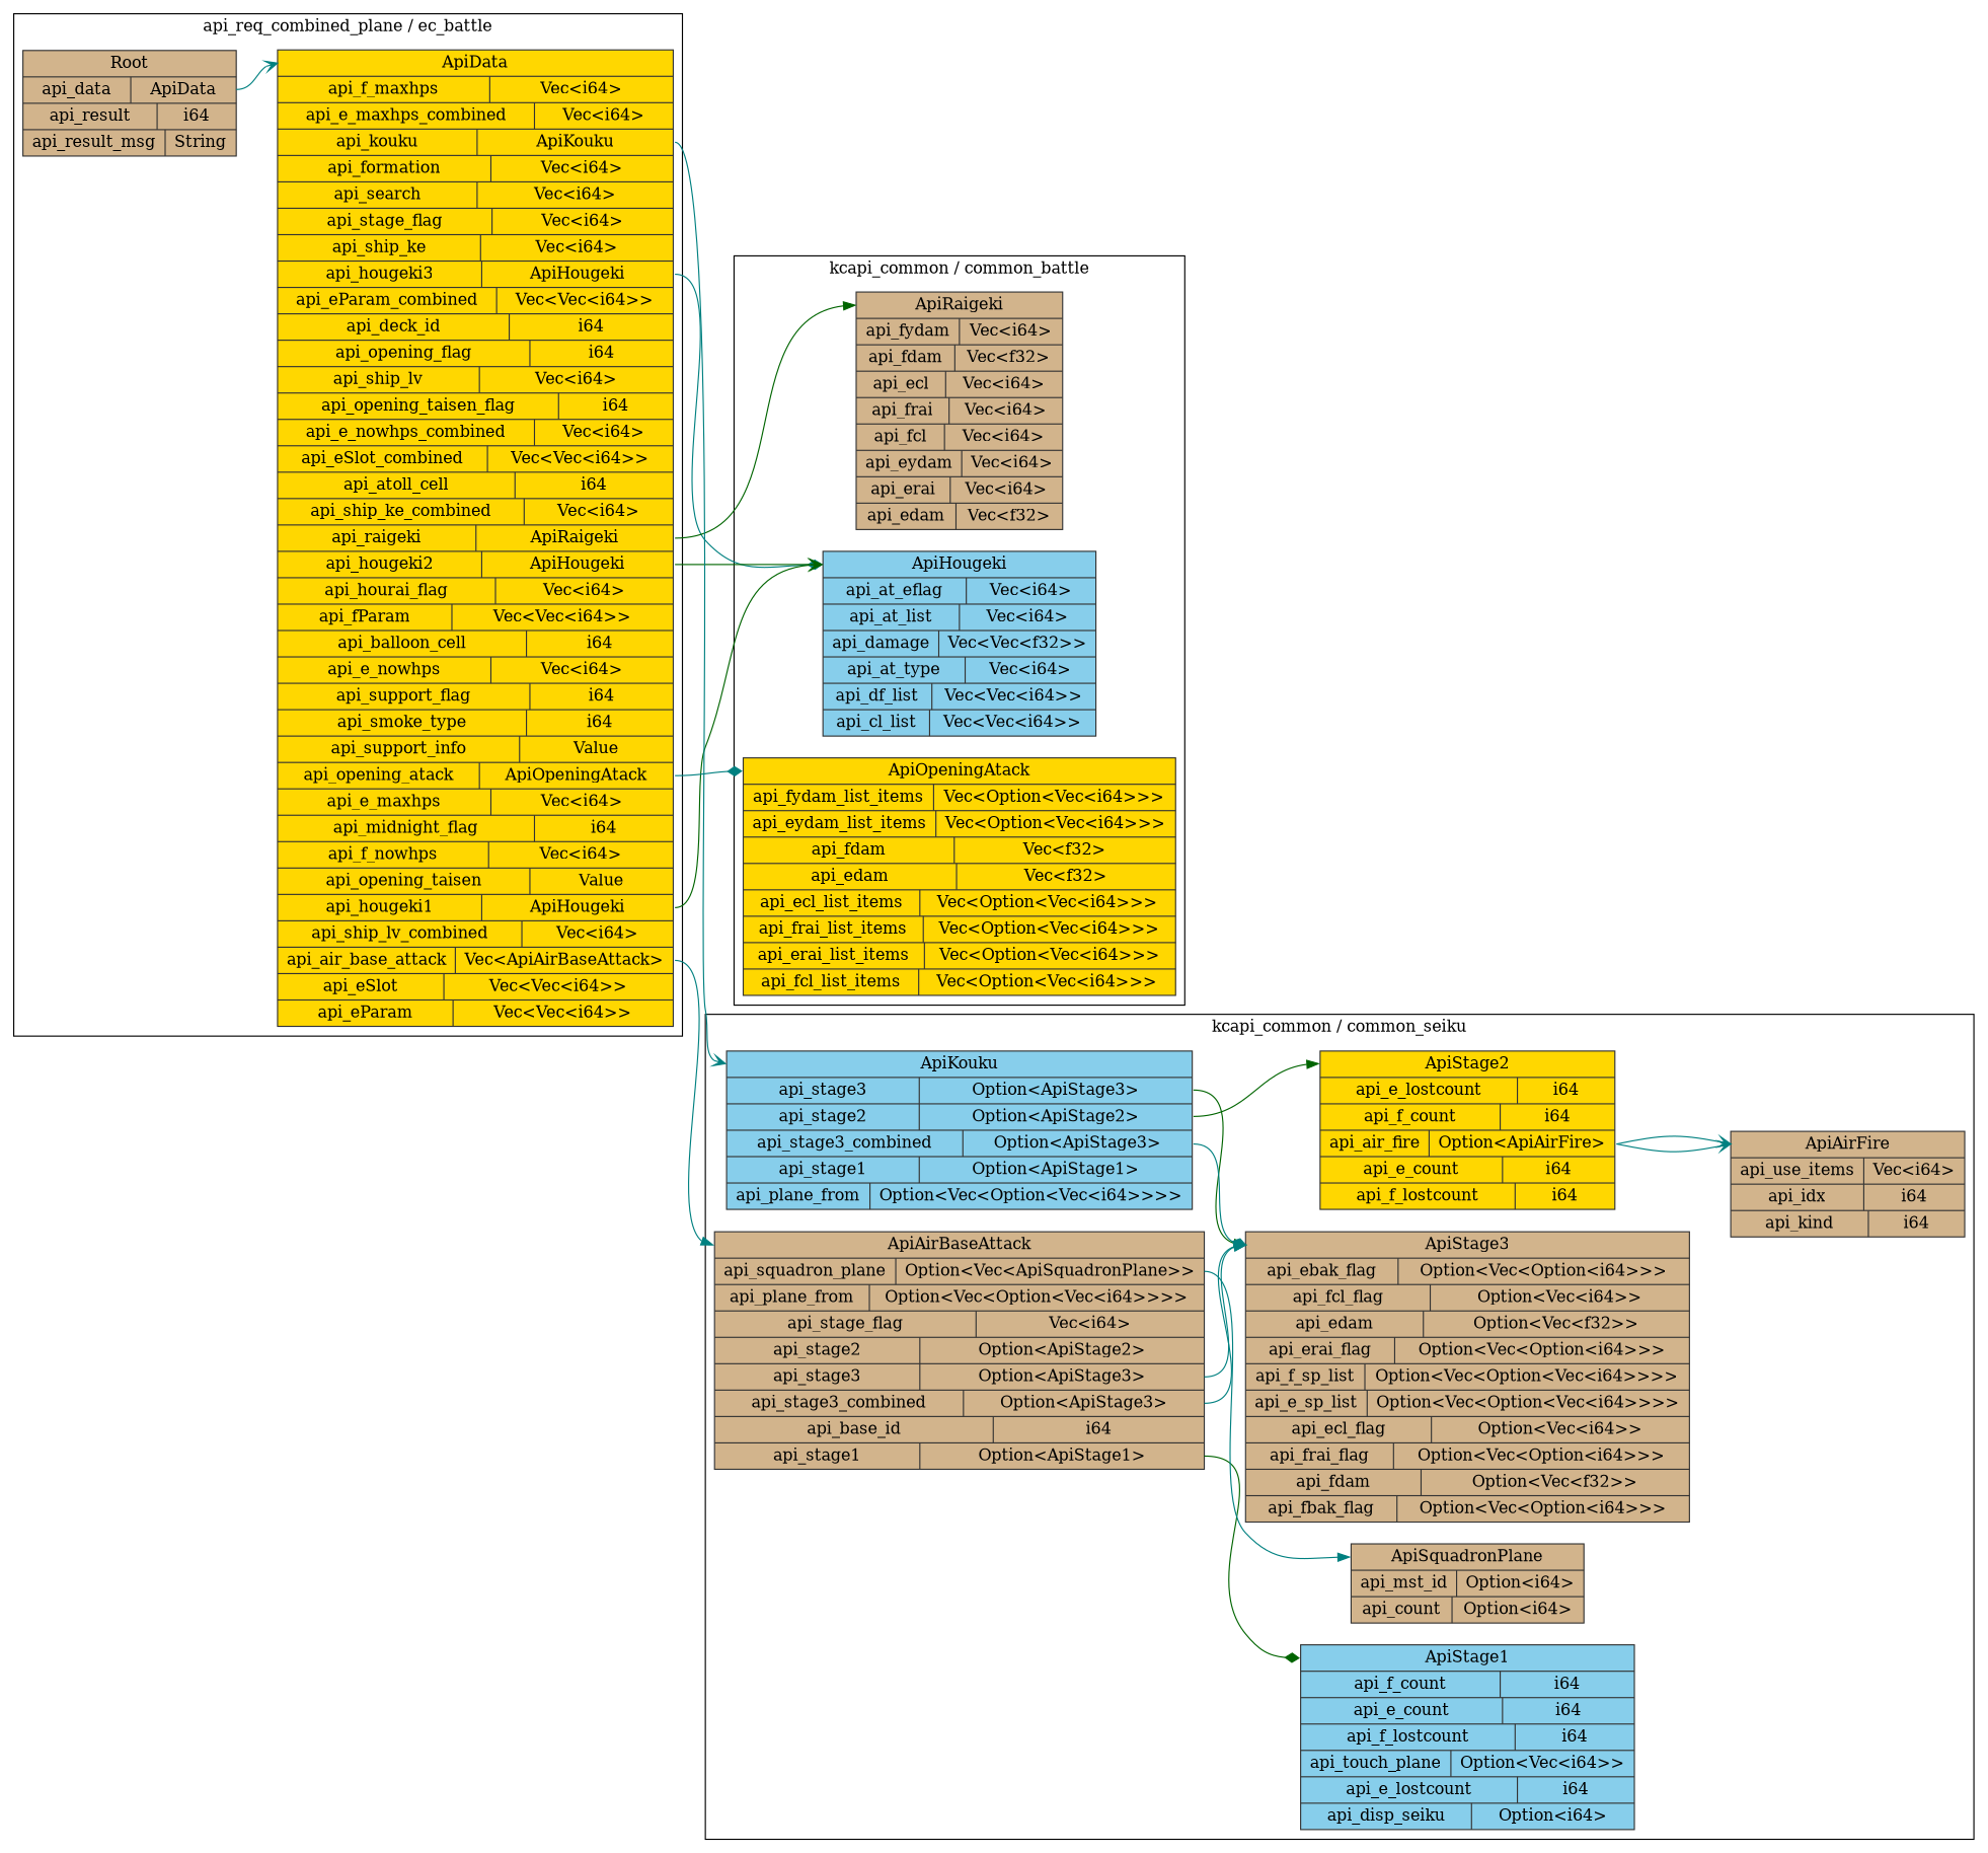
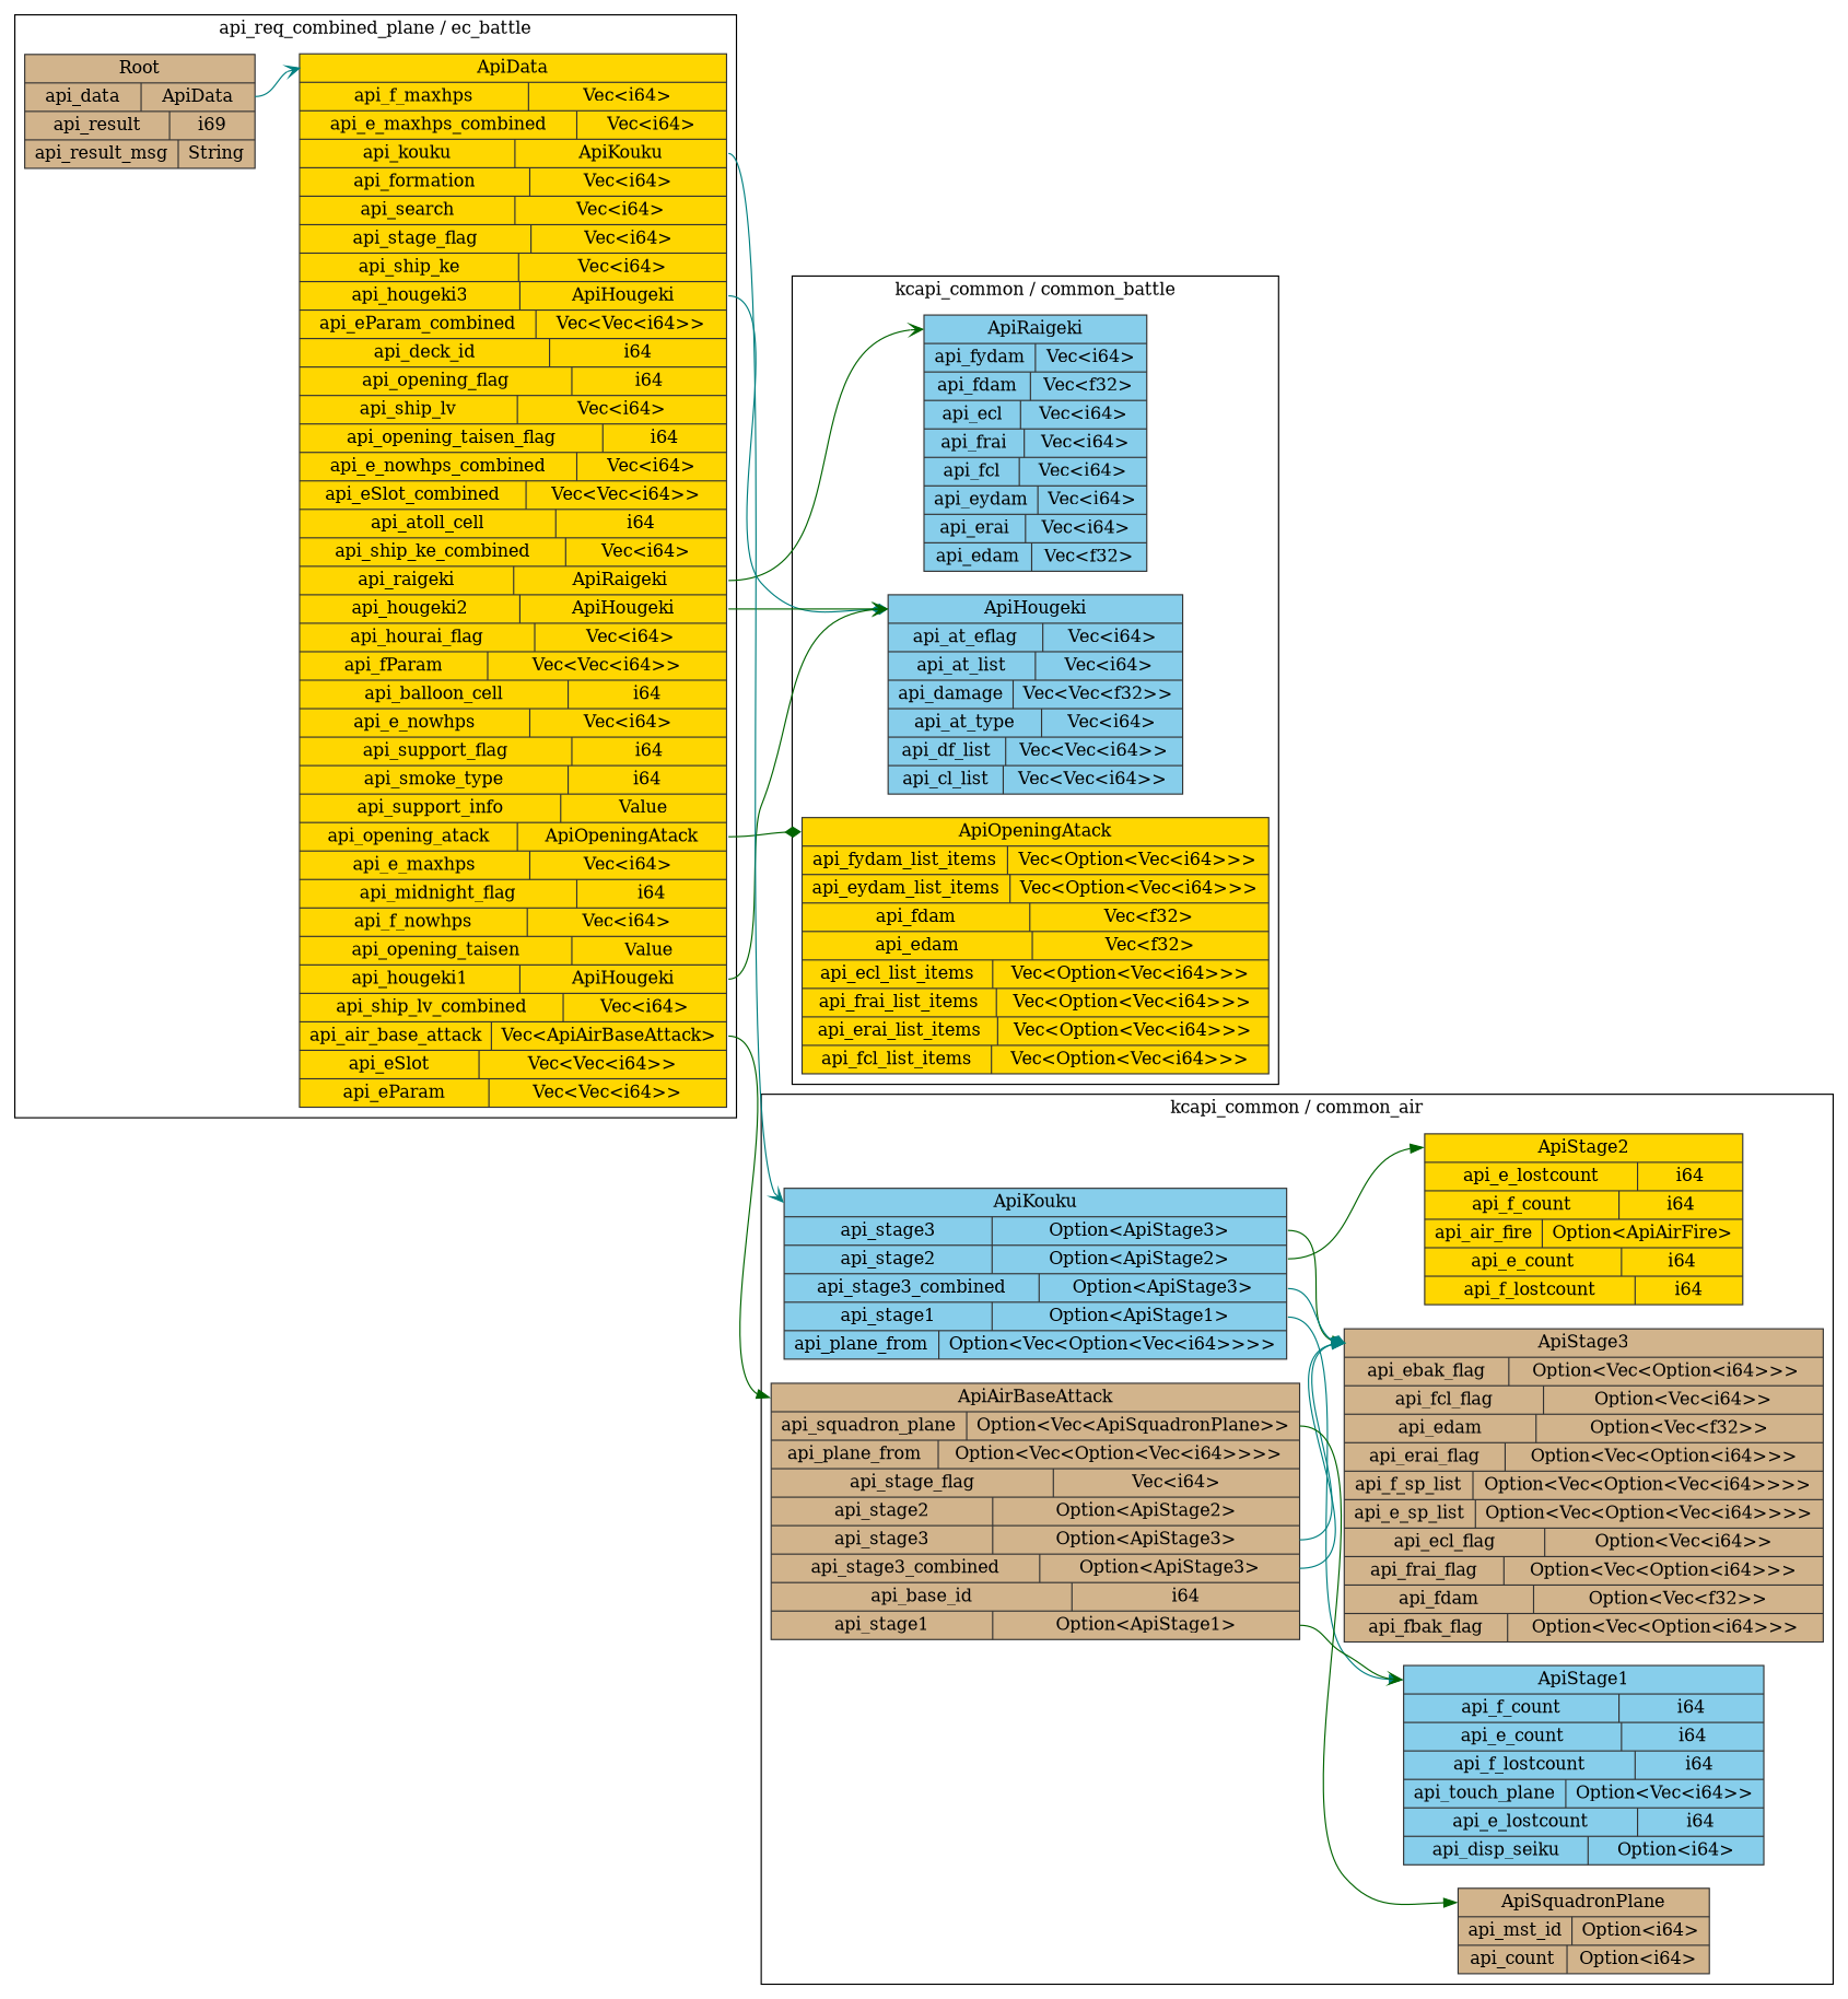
  digraph {
    rankdir=LR
    node [color=gray20 fillcolor=tan shape=record style="solid,filled"]
    edge [arrowhead=vee color=teal headport="ApiStage3:w" tailport="api_stage3:e"]
    n1 [fillcolor=gold label="<ApiData> ApiData  | { api_f_maxhps | <api_f_maxhps> Vec\<i64\> } | { api_e_maxhps_combined | <api_e_maxhps_combined> Vec\<i64\> } | { api_kouku | <api_kouku> ApiKouku } | { api_formation | <api_formation> Vec\<i64\> } | { api_search | <api_search> Vec\<i64\> } | { api_stage_flag | <api_stage_flag> Vec\<i64\> } | { api_ship_ke | <api_ship_ke> Vec\<i64\> } | { api_hougeki3 | <api_hougeki3> ApiHougeki } | { api_eParam_combined | <api_eParam_combined> Vec\<Vec\<i64\>\> } | { api_deck_id | <api_deck_id> i64 } | { api_opening_flag | <api_opening_flag> i64 } | { api_ship_lv | <api_ship_lv> Vec\<i64\> } | { api_opening_taisen_flag | <api_opening_taisen_flag> i64 } | { api_e_nowhps_combined | <api_e_nowhps_combined> Vec\<i64\> } | { api_eSlot_combined | <api_eSlot_combined> Vec\<Vec\<i64\>\> } | { api_atoll_cell | <api_atoll_cell> i64 } | { api_ship_ke_combined | <api_ship_ke_combined> Vec\<i64\> } | { api_raigeki | <api_raigeki> ApiRaigeki } | { api_hougeki2 | <api_hougeki2> ApiHougeki } | { api_hourai_flag | <api_hourai_flag> Vec\<i64\> } | { api_fParam | <api_fParam> Vec\<Vec\<i64\>\> } | { api_balloon_cell | <api_balloon_cell> i64 } | { api_e_nowhps | <api_e_nowhps> Vec\<i64\> } | { api_support_flag | <api_support_flag> i64 } | { api_smoke_type | <api_smoke_type> i64 } | { api_support_info | <api_support_info> Value } | { api_opening_atack | <api_opening_atack> ApiOpeningAtack } | { api_e_maxhps | <api_e_maxhps> Vec\<i64\> } | { api_midnight_flag | <api_midnight_flag> i64 } | { api_f_nowhps | <api_f_nowhps> Vec\<i64\> } | { api_opening_taisen | <api_opening_taisen> Value } | { api_hougeki1 | <api_hougeki1> ApiHougeki } | { api_ship_lv_combined | <api_ship_lv_combined> Vec\<i64\> } | { api_air_base_attack | <api_air_base_attack> Vec\<ApiAirBaseAttack\> } | { api_eSlot | <api_eSlot> Vec\<Vec\<i64\>\> } | { api_eParam | <api_eParam> Vec\<Vec\<i64\>\> }"]
-   n2 [label="<Root> Root  | { api_data | <api_data> ApiData } | { api_result | <api_result> i64 } | { api_result_msg | <api_result_msg> String }"]
+   n2 [label="<Root> Root  | { api_data | <api_data> ApiData } | { api_result | <api_result> i69 } | { api_result_msg | <api_result_msg> String }"]
    n3 [fillcolor=skyblue label="<ApiHougeki> ApiHougeki  | { api_at_eflag | <api_at_eflag> Vec\<i64\> } | { api_at_list | <api_at_list> Vec\<i64\> } | { api_damage | <api_damage> Vec\<Vec\<f32\>\> } | { api_at_type | <api_at_type> Vec\<i64\> } | { api_df_list | <api_df_list> Vec\<Vec\<i64\>\> } | { api_cl_list | <api_cl_list> Vec\<Vec\<i64\>\> }"]
-   n4 [label="<ApiRaigeki> ApiRaigeki  | { api_fydam | <api_fydam> Vec\<i64\> } | { api_fdam | <api_fdam> Vec\<f32\> } | { api_ecl | <api_ecl> Vec\<i64\> } | { api_frai | <api_frai> Vec\<i64\> } | { api_fcl | <api_fcl> Vec\<i64\> } | { api_eydam | <api_eydam> Vec\<i64\> } | { api_erai | <api_erai> Vec\<i64\> } | { api_edam | <api_edam> Vec\<f32\> }"]
+   n4 [fillcolor=skyblue label="<ApiRaigeki> ApiRaigeki  | { api_fydam | <api_fydam> Vec\<i64\> } | { api_fdam | <api_fdam> Vec\<f32\> } | { api_ecl | <api_ecl> Vec\<i64\> } | { api_frai | <api_frai> Vec\<i64\> } | { api_fcl | <api_fcl> Vec\<i64\> } | { api_eydam | <api_eydam> Vec\<i64\> } | { api_erai | <api_erai> Vec\<i64\> } | { api_edam | <api_edam> Vec\<f32\> }"]
    n5 [fillcolor=gold label="<ApiOpeningAtack> ApiOpeningAtack  | { api_fydam_list_items | <api_fydam_list_items> Vec\<Option\<Vec\<i64\>\>\> } | { api_eydam_list_items | <api_eydam_list_items> Vec\<Option\<Vec\<i64\>\>\> } | { api_fdam | <api_fdam> Vec\<f32\> } | { api_edam | <api_edam> Vec\<f32\> } | { api_ecl_list_items | <api_ecl_list_items> Vec\<Option\<Vec\<i64\>\>\> } | { api_frai_list_items | <api_frai_list_items> Vec\<Option\<Vec\<i64\>\>\> } | { api_erai_list_items | <api_erai_list_items> Vec\<Option\<Vec\<i64\>\>\> } | { api_fcl_list_items | <api_fcl_list_items> Vec\<Option\<Vec\<i64\>\>\> }"]
    n6 [fillcolor=skyblue label="<ApiKouku> ApiKouku  | { api_stage3 | <api_stage3> Option\<ApiStage3\> } | { api_stage2 | <api_stage2> Option\<ApiStage2\> } | { api_stage3_combined | <api_stage3_combined> Option\<ApiStage3\> } | { api_stage1 | <api_stage1> Option\<ApiStage1\> } | { api_plane_from | <api_plane_from> Option\<Vec\<Option\<Vec\<i64\>\>\>\> }"]
    n7 [label="<ApiStage3> ApiStage3  | { api_ebak_flag | <api_ebak_flag> Option\<Vec\<Option\<i64\>\>\> } | { api_fcl_flag | <api_fcl_flag> Option\<Vec\<i64\>\> } | { api_edam | <api_edam> Option\<Vec\<f32\>\> } | { api_erai_flag | <api_erai_flag> Option\<Vec\<Option\<i64\>\>\> } | { api_f_sp_list | <api_f_sp_list> Option\<Vec\<Option\<Vec\<i64\>\>\>\> } | { api_e_sp_list | <api_e_sp_list> Option\<Vec\<Option\<Vec\<i64\>\>\>\> } | { api_ecl_flag | <api_ecl_flag> Option\<Vec\<i64\>\> } | { api_frai_flag | <api_frai_flag> Option\<Vec\<Option\<i64\>\>\> } | { api_fdam | <api_fdam> Option\<Vec\<f32\>\> } | { api_fbak_flag | <api_fbak_flag> Option\<Vec\<Option\<i64\>\>\> }"]
    n8 [fillcolor=gold label="<ApiStage2> ApiStage2  | { api_e_lostcount | <api_e_lostcount> i64 } | { api_f_count | <api_f_count> i64 } | { api_air_fire | <api_air_fire> Option\<ApiAirFire\> } | { api_e_count | <api_e_count> i64 } | { api_f_lostcount | <api_f_lostcount> i64 }"]
    n9 [fillcolor=skyblue label="<ApiStage1> ApiStage1  | { api_f_count | <api_f_count> i64 } | { api_e_count | <api_e_count> i64 } | { api_f_lostcount | <api_f_lostcount> i64 } | { api_touch_plane | <api_touch_plane> Option\<Vec\<i64\>\> } | { api_e_lostcount | <api_e_lostcount> i64 } | { api_disp_seiku | <api_disp_seiku> Option\<i64\> }"]
-   n10 [label="<ApiAirFire> ApiAirFire  | { api_use_items | <api_use_items> Vec\<i64\> } | { api_idx | <api_idx> i64 } | { api_kind | <api_kind> i64 }"]
    n11 [label="<ApiAirBaseAttack> ApiAirBaseAttack  | { api_squadron_plane | <api_squadron_plane> Option\<Vec\<ApiSquadronPlane\>\> } | { api_plane_from | <api_plane_from> Option\<Vec\<Option\<Vec\<i64\>\>\>\> } | { api_stage_flag | <api_stage_flag> Vec\<i64\> } | { api_stage2 | <api_stage2> Option\<ApiStage2\> } | { api_stage3 | <api_stage3> Option\<ApiStage3\> } | { api_stage3_combined | <api_stage3_combined> Option\<ApiStage3\> } | { api_base_id | <api_base_id> i64 } | { api_stage1 | <api_stage1> Option\<ApiStage1\> }"]
    n12 [label="<ApiSquadronPlane> ApiSquadronPlane  | { api_mst_id | <api_mst_id> Option\<i64\> } | { api_count | <api_count> Option\<i64\> }"]
    subgraph cluster_1 {
      label="api_req_combined_plane / ec_battle"
      n1
      n2
    }
    subgraph cluster_2 {
      label="kcapi_common / common_battle"
      n3
      n4
      n5
    }
    subgraph cluster_3 {
-     label="kcapi_common / common_seiku"
+     label="kcapi_common / common_air"
      n6
      n7
      n8
      n9
-     n10
      n11
      n12
    }
    n1 -> n3 [arrowhead=diamond headport="ApiHougeki:w" tailport="api_hougeki3:e"]
    n1 -> n3 [color=darkgreen headport="ApiHougeki:w" tailport="api_hougeki2:e"]
    n1 -> n3 [color=darkgreen headport="ApiHougeki:w" tailport="api_hougeki1:e"]
-   n1 -> n4 [arrowhead=normal color=darkgreen headport="ApiRaigeki:w" tailport="api_raigeki:e"]
-   n1 -> n5 [arrowhead=diamond headport="ApiOpeningAtack:w" tailport="api_opening_atack:e"]
+   n1 -> n4 [color=darkgreen headport="ApiRaigeki:w" tailport="api_raigeki:e"]
+   n1 -> n5 [arrowhead=diamond color=darkgreen headport="ApiOpeningAtack:w" tailport="api_opening_atack:e"]
    n1 -> n6 [headport="ApiKouku:w" tailport="api_kouku:e"]
-   n1 -> n11 [arrowhead=normal headport="ApiAirBaseAttack:w" tailport="api_air_base_attack:e"]
+   n1 -> n11 [arrowhead=normal color=darkgreen headport="ApiAirBaseAttack:w" tailport="api_air_base_attack:e"]
    n2 -> n1 [headport="ApiData:w" tailport="api_data:e"]
    n6 -> n7 [arrowhead=normal color=darkgreen]
    n6 -> n7 [arrowhead=diamond tailport="api_stage3_combined:e"]
    n6 -> n8 [arrowhead=normal color=darkgreen headport="ApiStage2:w" tailport="api_stage2:e"]
-   n8 -> n10 [headport="ApiAirFire:w" tailport="api_air_fire:e"]
-   n8 -> n10 [headport="ApiAirFire:w" tailport="api_air_fire:e"]
+   n6 -> n9 [arrowhead=normal headport="ApiStage1:w" tailport="api_stage1:e"]
    n11 -> n7 [arrowhead=normal]
    n11 -> n7 [arrowhead=normal tailport="api_stage3_combined:e"]
-   n11 -> n9 [arrowhead=diamond color=darkgreen headport="ApiStage1:w" tailport="api_stage1:e"]
-   n11 -> n12 [arrowhead=normal headport="ApiSquadronPlane:w" tailport="api_squadron_plane:e"]
+   n11 -> n9 [color=darkgreen headport="ApiStage1:w" tailport="api_stage1:e"]
+   n11 -> n12 [arrowhead=normal color=darkgreen headport="ApiSquadronPlane:w" tailport="api_squadron_plane:e"]
  }
